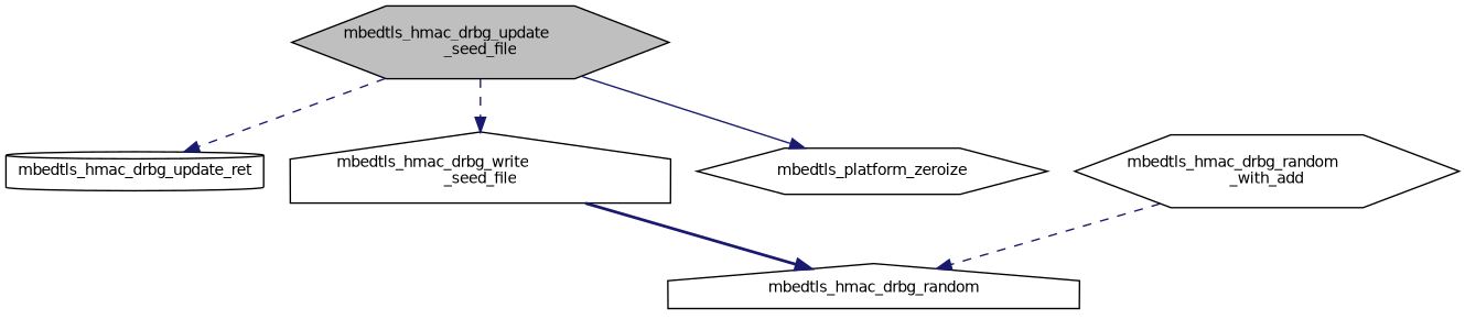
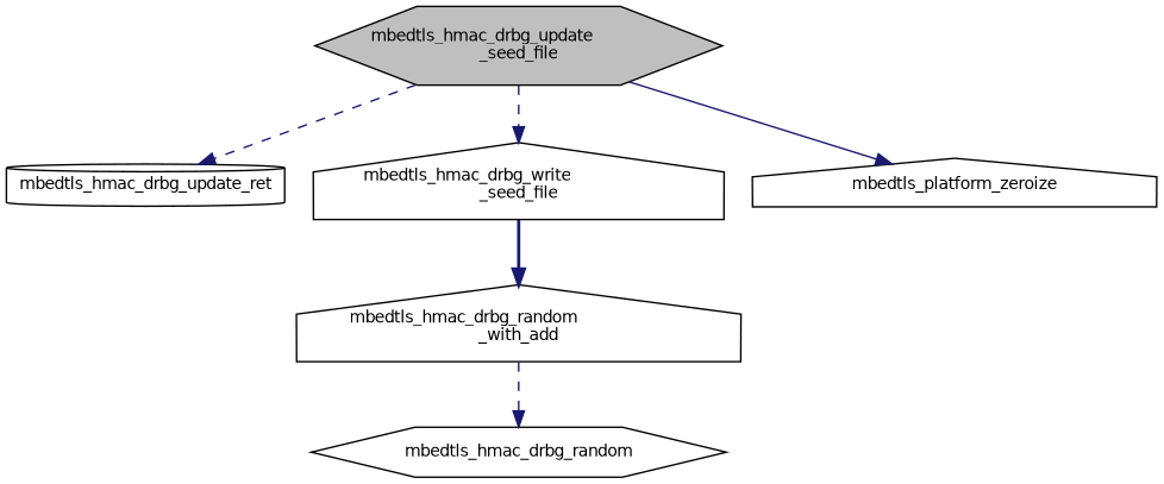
  digraph {
    rankdir=TB
    node [color=black fillcolor=white fontname=Helvetica fontsize=10 shape=house style=filled]
    edge [color=midnightblue fontname=Helvetica fontsize=10 labelfontname=Helvetica labelfontsize=10 style=dashed]
    n1 [fillcolor=grey75 fontcolor=black height=0.2 label="mbedtls_hmac_drbg_update\l_seed_file" shape=hexagon width=0.4]
    n2 [height=0.2 label=mbedtls_hmac_drbg_update_ret shape=cylinder width=0.4]
    n3 [height=0.2 label="mbedtls_hmac_drbg_write\l_seed_file" width=0.4]
-   n4 [height=0.2 label=mbedtls_platform_zeroize shape=hexagon width=0.4]
-   n5 [height=0.2 label=mbedtls_hmac_drbg_random width=0.4]
-   n6 [height=0.2 label="mbedtls_hmac_drbg_random\l_with_add" shape=hexagon width=0.4]
+   n4 [height=0.2 label=mbedtls_platform_zeroize width=0.4]
+   n5 [height=0.2 label=mbedtls_hmac_drbg_random shape=hexagon width=0.4]
+   n6 [height=0.2 label="mbedtls_hmac_drbg_random\l_with_add" width=0.4]
    n1 -> n2
    n1 -> n3
    n1 -> n4 [style=solid]
-   n3 -> n5 [style=bold]
+   n3 -> n6 [style=bold]
    n6 -> n5
  }
